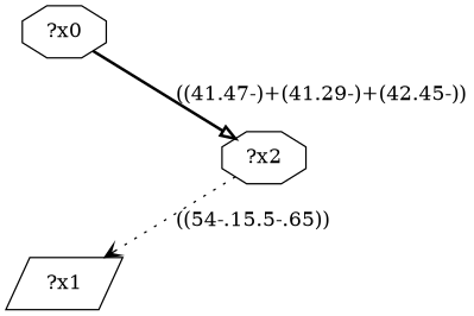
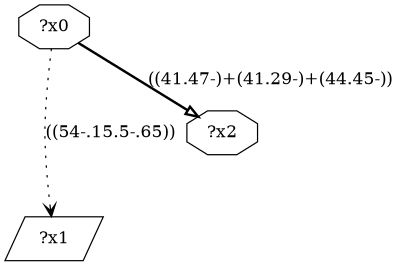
  digraph {
    node [shape=octagon]
    n1 [label="?x0"]
    n2 [label="?x1" shape=parallelogram]
    n3 [label="?x2"]
-   n3 -> n2 [arrowhead=vee label="((54-.15.5-.65))" style=dotted]
-   n1 -> n3 [arrowhead=onormal label="((41.47-)+(41.29-)+(42.45-))" style=bold]
+   n1 -> n2 [arrowhead=vee label="((54-.15.5-.65))" style=dotted]
+   n1 -> n3 [arrowhead=onormal label="((41.47-)+(41.29-)+(44.45-))" style=bold]
  }
